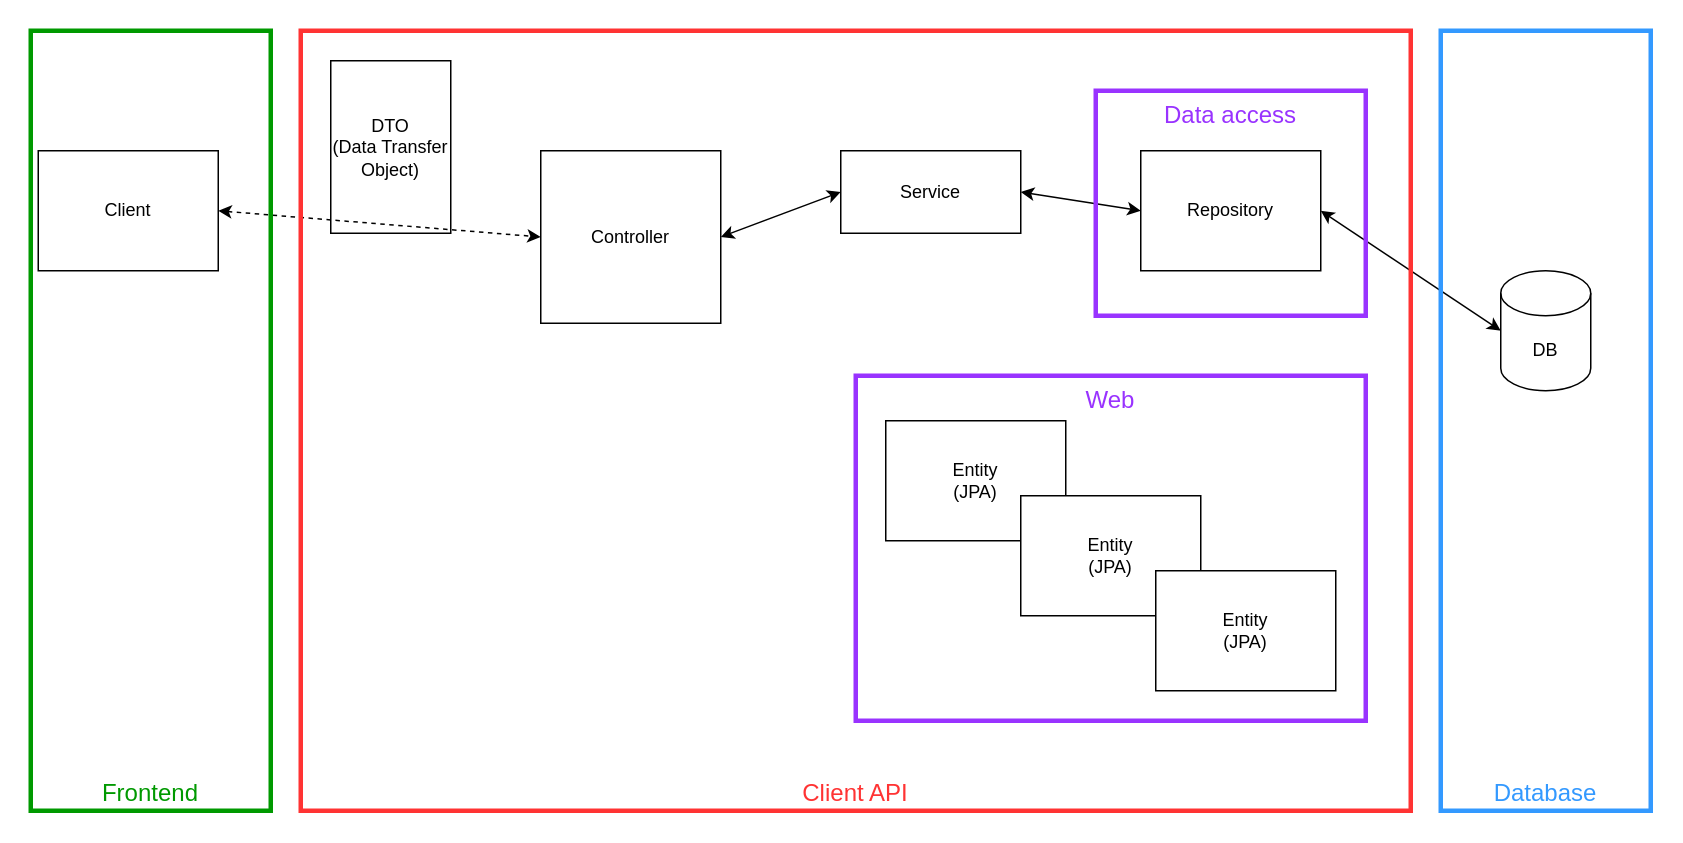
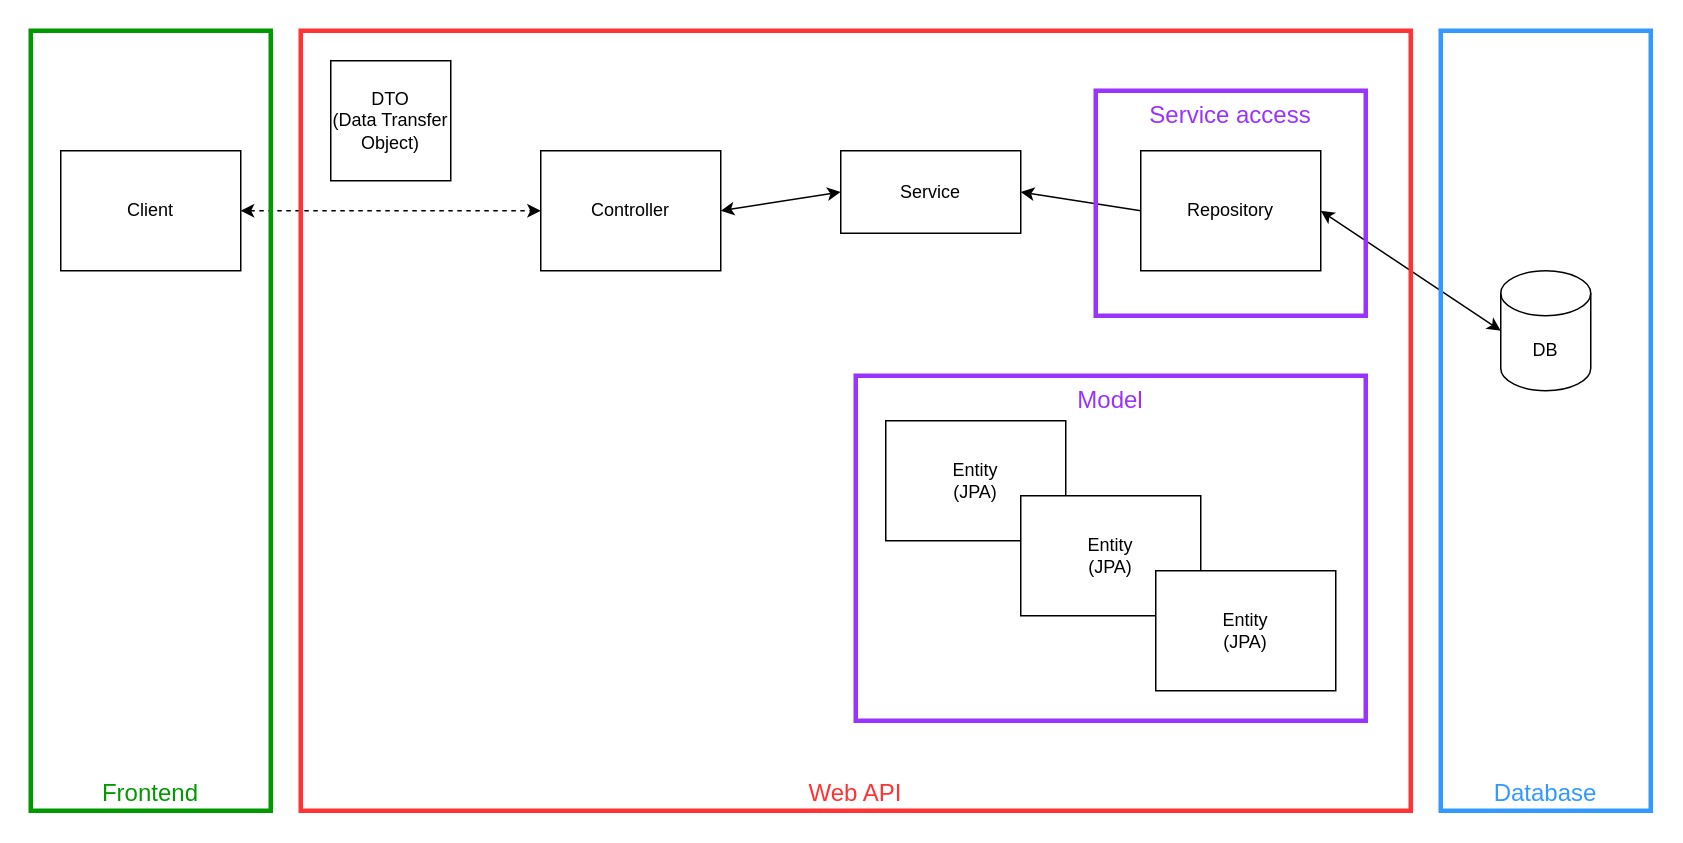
  <mxCell id="0" />
  <mxCell id="1" parent="0" />
- <mxCell id="2" value="Client" style="rounded=0;whiteSpace=wrap;html=1;fillColor=none;" parent="1" vertex="1"><mxGeometry x="25" y="100" width="120" height="80" as="geometry" /></mxCell>
- <mxCell id="3" value="Controller" style="rounded=0;whiteSpace=wrap;html=1;fillColor=none;" parent="1" vertex="1"><mxGeometry x="360" y="100" width="120" height="115" as="geometry" /></mxCell>
+ <mxCell id="2" value="Client" style="rounded=0;whiteSpace=wrap;html=1;fillColor=none;" parent="1" vertex="1"><mxGeometry y="100" width="120" height="80" as="geometry" x="40" /></mxCell>
+ <mxCell id="3" value="Controller" style="rounded=0;whiteSpace=wrap;html=1;fillColor=none;" parent="1" vertex="1"><mxGeometry x="360" y="100" width="120" height="80" as="geometry" /></mxCell>
  <mxCell id="4" value="Service" style="rounded=0;whiteSpace=wrap;html=1;fillColor=none;" parent="1" vertex="1"><mxGeometry x="560" y="100" width="120" height="55" as="geometry" /></mxCell>
  <mxCell id="5" value="Repository" style="rounded=0;whiteSpace=wrap;html=1;fillColor=none;" parent="1" vertex="1"><mxGeometry x="760" y="100" width="120" height="80" as="geometry" /></mxCell>
  <mxCell id="6" value="DB" style="shape=cylinder3;whiteSpace=wrap;html=1;boundedLbl=1;backgroundOutline=1;size=15;fillColor=none;" parent="1" vertex="1"><mxGeometry x="1000" y="180" width="60" height="80" as="geometry" /></mxCell>
  <mxCell id="7" value="Entity&lt;br&gt;(JPA)" style="rounded=0;whiteSpace=wrap;html=1;" parent="1" vertex="1"><mxGeometry x="590" y="280" width="120" height="80" as="geometry" /></mxCell>
  <mxCell id="8" value="Entity&lt;br&gt;(JPA)" style="rounded=0;whiteSpace=wrap;html=1;" parent="1" vertex="1"><mxGeometry x="680" y="330" width="120" height="80" as="geometry" /></mxCell>
  <mxCell id="9" value="Entity&lt;br&gt;(JPA)" style="rounded=0;whiteSpace=wrap;html=1;" parent="1" vertex="1"><mxGeometry x="770" y="380" width="120" height="80" as="geometry" /></mxCell>
- <mxCell id="10" value="DTO&lt;br&gt;(Data Transfer Object)" style="rounded=0;whiteSpace=wrap;html=1;fillColor=none;" parent="1" vertex="1"><mxGeometry x="220" y="40" width="80" height="115" as="geometry" /></mxCell>
+ <mxCell id="10" value="DTO&lt;br&gt;(Data Transfer Object)" style="rounded=0;whiteSpace=wrap;html=1;fillColor=none;" parent="1" vertex="1"><mxGeometry x="220" y="40" width="80" height="80" as="geometry" /></mxCell>
  <mxCell id="11" value="" style="endArrow=classic;startArrow=classic;html=1;rounded=0;exitX=1;exitY=0.5;exitDx=0;exitDy=0;entryX=0;entryY=0.5;entryDx=0;entryDy=0;dashed=1;" parent="1" source="2" target="3" edge="1"><mxGeometry width="50" height="50" relative="1" as="geometry"><mxPoint x="360" y="490" as="sourcePoint" /><mxPoint x="410" y="440" as="targetPoint" /></mxGeometry></mxCell>
  <mxCell id="12" value="" style="endArrow=classic;startArrow=classic;html=1;rounded=0;exitX=1;exitY=0.5;exitDx=0;exitDy=0;entryX=0;entryY=0.5;entryDx=0;entryDy=0;" parent="1" source="3" target="4" edge="1"><mxGeometry width="50" height="50" relative="1" as="geometry"><mxPoint x="210" y="150" as="sourcePoint" /><mxPoint x="370" y="150" as="targetPoint" /></mxGeometry></mxCell>
- <mxCell id="13" value="" style="endArrow=classic;startArrow=classic;html=1;rounded=0;entryX=0;entryY=0.5;entryDx=0;entryDy=0;exitX=1;exitY=0.5;exitDx=0;exitDy=0;" parent="1" source="4" target="5" edge="1"><mxGeometry width="50" height="50" relative="1" as="geometry"><mxPoint x="720" y="180" as="sourcePoint" /><mxPoint x="570" y="150" as="targetPoint" /></mxGeometry></mxCell>
+ <mxCell id="13" value="" style="endArrow=none;startArrow=classic;html=1;rounded=0;entryX=0;entryY=0.5;entryDx=0;entryDy=0;exitX=1;exitY=0.5;exitDx=0;exitDy=0;" parent="1" source="4" target="5" edge="1"><mxGeometry width="50" height="50" relative="1" as="geometry"><mxPoint x="720" y="180" as="sourcePoint" /><mxPoint x="570" y="150" as="targetPoint" /></mxGeometry></mxCell>
  <mxCell id="14" value="" style="endArrow=classic;startArrow=classic;html=1;rounded=0;entryX=0;entryY=0.5;entryDx=0;entryDy=0;entryPerimeter=0;" parent="1" target="6" edge="1"><mxGeometry width="50" height="50" relative="1" as="geometry"><mxPoint x="880" y="140" as="sourcePoint" /><mxPoint x="770" y="150" as="targetPoint" /></mxGeometry></mxCell>
- <mxCell id="15" value="&lt;font style=&quot;font-size: 16px&quot; color=&quot;#ff3333&quot;&gt;Client API&lt;/font&gt;" style="rounded=0;whiteSpace=wrap;html=1;fillColor=none;strokeWidth=3;strokeColor=#FF3333;imageVerticalAlign=middle;labelPosition=center;verticalLabelPosition=middle;align=center;verticalAlign=bottom;fontSize=16;fontColor=#3399FF;" vertex="1" parent="1"><mxGeometry x="200" y="20" width="740" height="520" as="geometry" /></mxCell>
- <mxCell id="16" value="&lt;font color=&quot;#9933ff&quot; style=&quot;font-size: 16px;&quot;&gt;Web&lt;/font&gt;" style="rounded=0;whiteSpace=wrap;html=1;fillColor=none;strokeWidth=3;strokeColor=#9933FF;imageVerticalAlign=middle;labelPosition=center;verticalLabelPosition=middle;align=center;verticalAlign=top;fontSize=16;" vertex="1" parent="1"><mxGeometry x="570" y="250" width="340" height="230" as="geometry" /></mxCell>
- <mxCell id="17" value="&lt;font color=&quot;#9933ff&quot; style=&quot;font-size: 16px&quot;&gt;Data access&lt;/font&gt;" style="rounded=0;whiteSpace=wrap;html=1;fillColor=none;strokeWidth=3;strokeColor=#9933FF;imageVerticalAlign=middle;labelPosition=center;verticalLabelPosition=middle;align=center;verticalAlign=top;fontSize=16;" vertex="1" parent="1"><mxGeometry x="730" y="60" width="180" height="150" as="geometry" /></mxCell>
+ <mxCell id="15" value="&lt;font style=&quot;font-size: 16px&quot; color=&quot;#ff3333&quot;&gt;Web API&lt;/font&gt;" style="rounded=0;whiteSpace=wrap;html=1;fillColor=none;strokeWidth=3;strokeColor=#FF3333;imageVerticalAlign=middle;labelPosition=center;verticalLabelPosition=middle;align=center;verticalAlign=bottom;fontSize=16;fontColor=#3399FF;" vertex="1" parent="1"><mxGeometry x="200" y="20" width="740" height="520" as="geometry" /></mxCell>
+ <mxCell id="16" value="&lt;font color=&quot;#9933ff&quot; style=&quot;font-size: 16px;&quot;&gt;Model&lt;/font&gt;" style="rounded=0;whiteSpace=wrap;html=1;fillColor=none;strokeWidth=3;strokeColor=#9933FF;imageVerticalAlign=middle;labelPosition=center;verticalLabelPosition=middle;align=center;verticalAlign=top;fontSize=16;" vertex="1" parent="1"><mxGeometry x="570" y="250" width="340" height="230" as="geometry" /></mxCell>
+ <mxCell id="17" value="&lt;font color=&quot;#9933ff&quot; style=&quot;font-size: 16px&quot;&gt;Service access&lt;/font&gt;" style="rounded=0;whiteSpace=wrap;html=1;fillColor=none;strokeWidth=3;strokeColor=#9933FF;imageVerticalAlign=middle;labelPosition=center;verticalLabelPosition=middle;align=center;verticalAlign=top;fontSize=16;" vertex="1" parent="1"><mxGeometry x="730" y="60" width="180" height="150" as="geometry" /></mxCell>
  <mxCell id="18" value="&lt;font style=&quot;font-size: 16px&quot;&gt;Database&lt;/font&gt;" style="rounded=0;whiteSpace=wrap;html=1;fillColor=none;strokeWidth=3;strokeColor=#3399FF;imageVerticalAlign=middle;labelPosition=center;verticalLabelPosition=middle;align=center;verticalAlign=bottom;fontSize=16;fontColor=#3399FF;" vertex="1" parent="1"><mxGeometry x="960" y="20" width="140" height="520" as="geometry" /></mxCell>
  <mxCell id="19" value="&lt;font style=&quot;font-size: 16px&quot; color=&quot;#009900&quot;&gt;Frontend&lt;/font&gt;" style="rounded=0;whiteSpace=wrap;html=1;fillColor=none;strokeWidth=3;strokeColor=#009900;imageVerticalAlign=middle;labelPosition=center;verticalLabelPosition=middle;align=center;verticalAlign=bottom;fontSize=16;fontColor=#3399FF;" vertex="1" parent="1"><mxGeometry x="20" y="20" width="160" height="520" as="geometry" /></mxCell>
